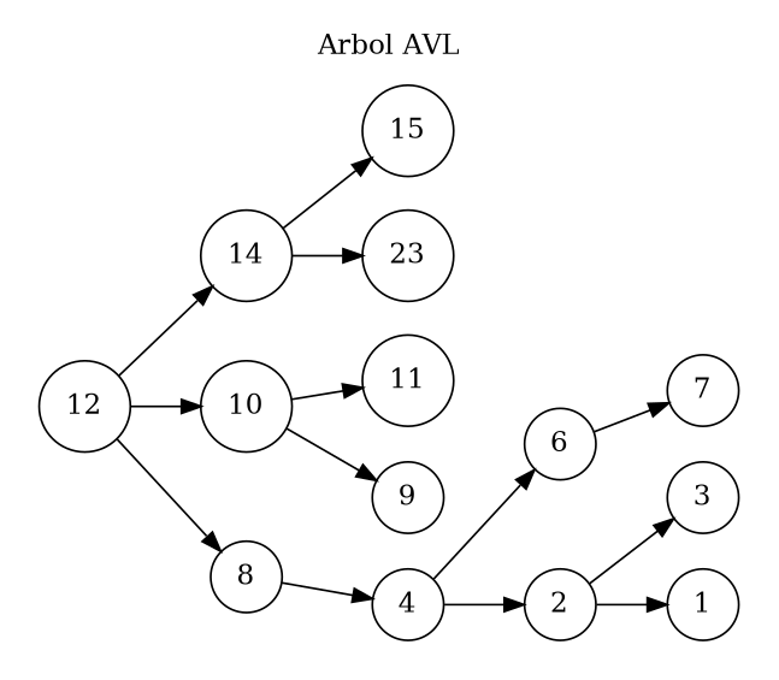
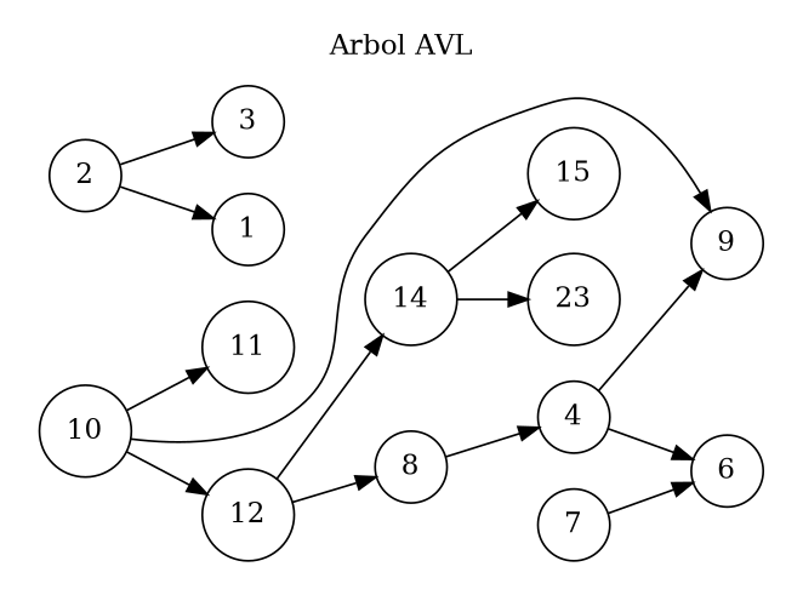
  digraph {
    fontname="DejaVu Serif"
    pencolor=transparent
    rankdir=LR
    node [fontname="DejaVu Serif" shape=circle]
    edge [fontname="DejaVu Serif"]
    8
    4
    12
    2
    6
    10
    14
    1
    3
    7
    9
    11
    n13 [label=23]
    15
    subgraph cluster_1 {
      label="Arbol AVL"
      8
      4
      12
      2
      6
      10
      14
      1
      3
      7
      9
      11
      n13
      15
    }
    8 -> 4
-   4 -> 2
+   4 -> 9
    4 -> 6
    12 -> 8
-   12 -> 10
+   10 -> 12
    12 -> 14
    2 -> 1
    2 -> 3
-   6 -> 7
+   7 -> 6
    10 -> 9
    10 -> 11
    14 -> n13
    14 -> 15
  }
